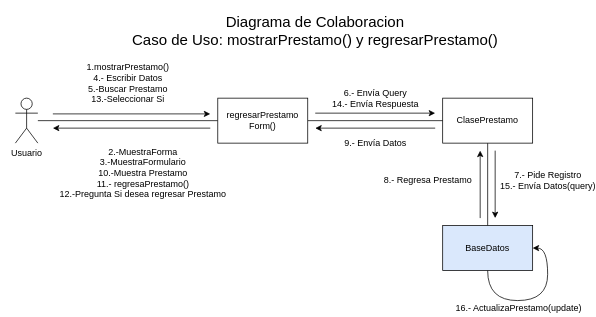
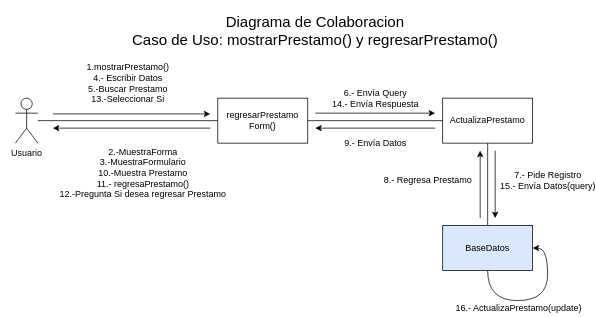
  <mxCell id="0" />
  <mxCell id="1" parent="0" />
  <mxCell id="2" value="" style="edgeStyle=orthogonalEdgeStyle;rounded=0;orthogonalLoop=1;jettySize=auto;html=1;endArrow=none;endFill=0;fontSize=20;" edge="1" parent="1" source="3" target="8"><mxGeometry relative="1" as="geometry"><mxPoint x="130" y="160" as="targetPoint" /></mxGeometry></mxCell>
  <mxCell id="3" value="Usuario" style="shape=umlActor;verticalLabelPosition=bottom;labelBackgroundColor=#ffffff;verticalAlign=top;html=1;outlineConnect=0;" vertex="1" parent="1"><mxGeometry x="20" y="130" width="30" height="60" as="geometry" /></mxCell>
  <mxCell id="4" value="" style="edgeStyle=orthogonalEdgeStyle;rounded=0;orthogonalLoop=1;jettySize=auto;html=1;endArrow=none;endFill=0;fontSize=20;" edge="1" parent="1" source="5" target="6"><mxGeometry relative="1" as="geometry"><mxPoint x="650" y="380" as="targetPoint" /></mxGeometry></mxCell>
- <mxCell id="5" value="ClasePrestamo" style="rounded=0;whiteSpace=wrap;html=1;" vertex="1" parent="1"><mxGeometry x="590" y="130" width="120" height="60" as="geometry" /></mxCell>
+ <mxCell id="5" value="ActualizaPrestamo" style="rounded=0;whiteSpace=wrap;html=1;" vertex="1" parent="1"><mxGeometry x="590" y="130" width="120" height="60" as="geometry" /></mxCell>
  <mxCell id="6" value="BaseDatos" style="rounded=0;whiteSpace=wrap;html=1;fillColor=#dae8fc;" vertex="1" parent="1"><mxGeometry x="590" y="300" width="120" height="60" as="geometry" /></mxCell>
  <mxCell id="7" value="" style="edgeStyle=orthogonalEdgeStyle;rounded=0;orthogonalLoop=1;jettySize=auto;html=1;endArrow=none;endFill=0;fontSize=12;" edge="1" parent="1" source="8" target="5"><mxGeometry y="-20" relative="1" as="geometry"><mxPoint as="offset" /></mxGeometry></mxCell>
  <mxCell id="8" value="regresarPrestamo&lt;br&gt;Form()" style="rounded=0;whiteSpace=wrap;html=1;" vertex="1" parent="1"><mxGeometry x="290" y="130" width="120" height="60" as="geometry" /></mxCell>
  <mxCell id="9" value="Diagrama de Colaboracion&lt;br style=&quot;font-size: 20px&quot;&gt;Caso de Uso: mostrarPrestamo() y regresarPrestamo()" style="text;html=1;strokeColor=none;fillColor=none;align=center;verticalAlign=middle;whiteSpace=wrap;rounded=0;fontSize=20;" vertex="1" parent="1"><mxGeometry x="160" y="20" width="520" height="40" as="geometry" /></mxCell>
  <mxCell id="10" value="&lt;div&gt;1.mostrarPrestamo()&lt;/div&gt;&lt;div&gt;4.- Escribir Datos&lt;br&gt;&lt;/div&gt;&lt;div&gt;5.-Buscar Prestamo&lt;br&gt;13.-Seleccionar Si&lt;br&gt;&lt;/div&gt;" style="endArrow=classic;html=1;fontSize=12;" edge="1" parent="1"><mxGeometry x="-0.048" y="41" width="50" height="50" relative="1" as="geometry"><mxPoint x="70" y="151" as="sourcePoint" /><mxPoint x="280" y="151" as="targetPoint" /><mxPoint as="offset" /></mxGeometry></mxCell>
  <mxCell id="11" value="&lt;span style=&quot;background-color: transparent&quot;&gt;2.-MuestraForma&lt;br&gt;&lt;/span&gt;&lt;div&gt;&lt;span style=&quot;background-color: transparent&quot;&gt;3.-MuestraFormulario&lt;br&gt;10.-Muestra Prestamo&lt;br&gt;11.- regresaPrestamo()&lt;br&gt;12.-Pregunta Si desea regresar Prestamo&lt;br&gt;&lt;/span&gt;&lt;/div&gt;" style="endArrow=classic;html=1;fontSize=12;fillColor=none;" edge="1" parent="1"><mxGeometry x="-0.143" y="60" width="50" height="50" relative="1" as="geometry"><mxPoint x="280" y="170" as="sourcePoint" /><mxPoint x="70" y="170" as="targetPoint" /><mxPoint as="offset" /></mxGeometry></mxCell>
  <mxCell id="12" value="6.- Envía Query&lt;br&gt;14.- Envía Respuesta" style="endArrow=classic;html=1;fontSize=12;" edge="1" parent="1"><mxGeometry y="20" width="50" height="50" relative="1" as="geometry"><mxPoint x="420" y="150" as="sourcePoint" /><mxPoint x="580" y="150" as="targetPoint" /><mxPoint as="offset" /></mxGeometry></mxCell>
  <mxCell id="13" value="7.- Pide Registro&lt;br&gt;15.- Envía Datos(query)" style="endArrow=classic;html=1;fontSize=12;" edge="1" parent="1"><mxGeometry x="-0.111" y="70" width="50" height="50" relative="1" as="geometry"><mxPoint x="660" y="200" as="sourcePoint" /><mxPoint x="660" y="290" as="targetPoint" /><mxPoint as="offset" /></mxGeometry></mxCell>
  <mxCell id="14" value="8.- Regresa Prestamo" style="endArrow=classic;html=1;fontSize=12;" edge="1" parent="1"><mxGeometry x="0.111" y="70" width="50" height="50" relative="1" as="geometry"><mxPoint x="640" y="290" as="sourcePoint" /><mxPoint x="640" y="200" as="targetPoint" /><mxPoint as="offset" /></mxGeometry></mxCell>
  <mxCell id="15" value="9.- Envía Datos" style="endArrow=classic;html=1;fontSize=12;" edge="1" parent="1"><mxGeometry y="20" width="50" height="50" relative="1" as="geometry"><mxPoint x="580" y="170" as="sourcePoint" /><mxPoint x="420" y="170" as="targetPoint" /><mxPoint as="offset" /></mxGeometry></mxCell>
  <mxCell id="16" value="" style="endArrow=classic;html=1;fontSize=12;edgeStyle=orthogonalEdgeStyle;curved=1;exitX=0.5;exitY=1;exitDx=0;exitDy=0;entryX=1;entryY=0.5;entryDx=0;entryDy=0;" edge="1" parent="1" source="6" target="6"><mxGeometry width="50" height="50" relative="1" as="geometry"><mxPoint x="685" y="390" as="sourcePoint" /><mxPoint x="790" y="370" as="targetPoint" /><Array as="points"><mxPoint x="650" y="400" /><mxPoint x="730" y="400" /><mxPoint x="730" y="330" /></Array></mxGeometry></mxCell>
  <mxCell id="17" value="16.- ActualizaPrestamo(update)" style="text;html=1;align=center;verticalAlign=middle;resizable=0;points=[];;labelBackgroundColor=#ffffff;fontSize=12;" vertex="1" connectable="0" parent="16"><mxGeometry x="-0.734" y="1" relative="1" as="geometry"><mxPoint x="39" y="22" as="offset" /></mxGeometry></mxCell>
